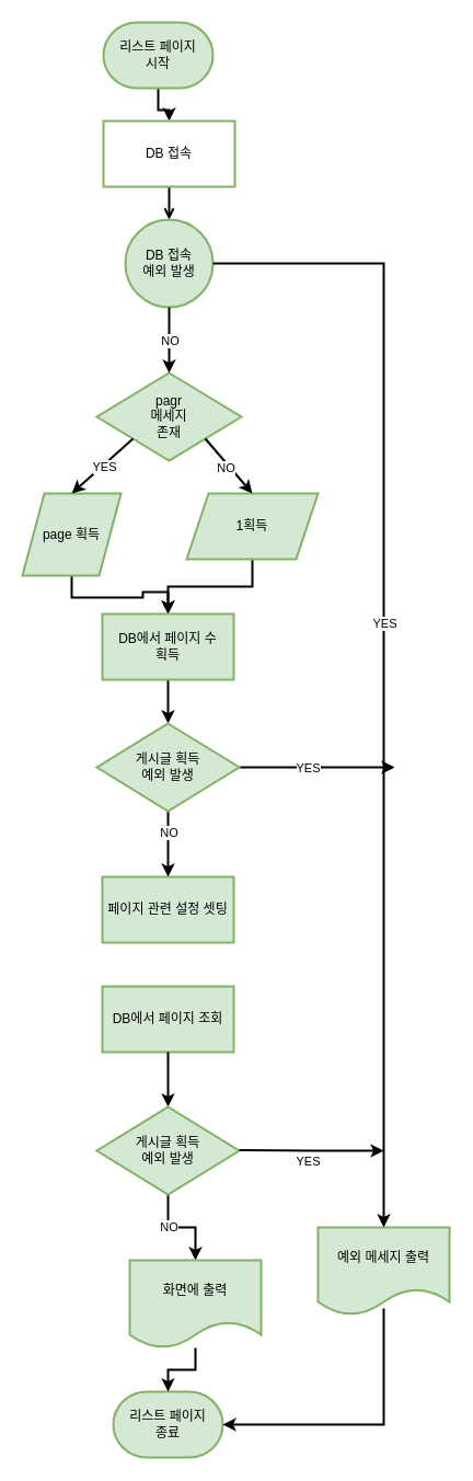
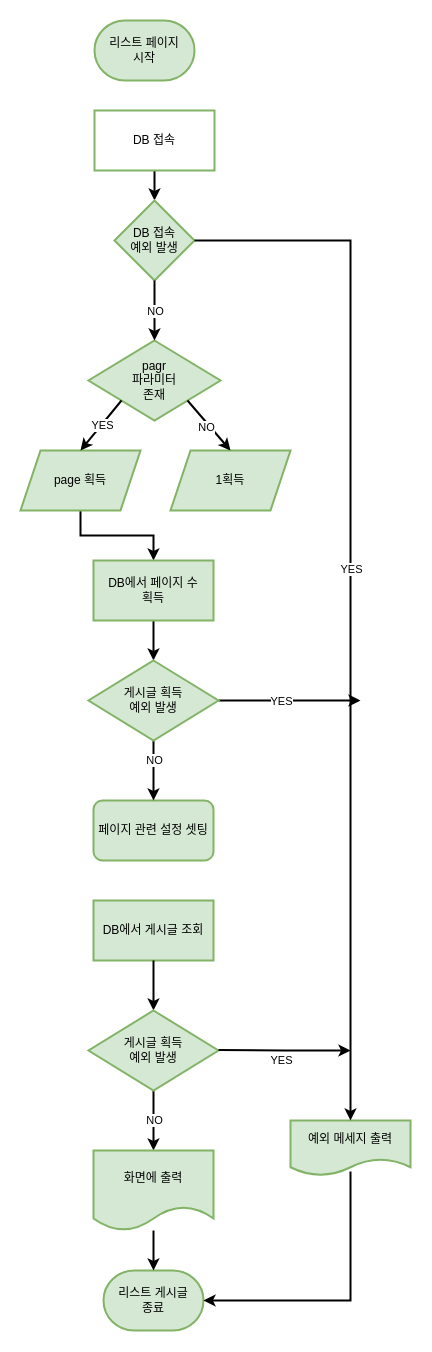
  <mxCell id="0" />
  <mxCell id="1" parent="0" />
- <mxCell id="2" value="" style="edgeStyle=orthogonalEdgeStyle;rounded=0;orthogonalLoop=1;jettySize=auto;html=1;strokeWidth=2;" edge="1" parent="1" source="3" target="5"><mxGeometry relative="1" as="geometry" /></mxCell>
  <mxCell id="3" value="리스트 페이지&lt;br&gt;시작" style="strokeWidth=2;html=1;shape=mxgraph.flowchart.terminator;whiteSpace=wrap;fillColor=#d5e8d4;strokeColor=#82b366;" vertex="1" parent="1"><mxGeometry x="94" y="20" width="100" height="60" as="geometry" /></mxCell>
- <mxCell id="4" value="" style="edgeStyle=orthogonalEdgeStyle;rounded=0;orthogonalLoop=1;jettySize=auto;html=1;strokeWidth=2;endArrow=open;" edge="1" parent="1" source="5" target="6"><mxGeometry relative="1" as="geometry" /></mxCell>
+ <mxCell id="4" value="" style="edgeStyle=orthogonalEdgeStyle;rounded=0;orthogonalLoop=1;jettySize=auto;html=1;strokeWidth=2;" edge="1" parent="1" source="5" target="6"><mxGeometry relative="1" as="geometry" /></mxCell>
  <mxCell id="5" value="DB 접속" style="whiteSpace=wrap;html=1;strokeWidth=2;fillColor=#ffffff;strokeColor=#82b366;" vertex="1" parent="1"><mxGeometry x="94" y="110" width="120" height="60" as="geometry" /></mxCell>
- <mxCell id="6" value="DB 접속&lt;br&gt;예외 발생" style="ellipse;whiteSpace=wrap;html=1;fillColor=#d5e8d4;strokeColor=#82b366;strokeWidth=2;" vertex="1" parent="1"><mxGeometry x="114" y="200" width="80" height="80" as="geometry" /></mxCell>
- <mxCell id="7" value="예외 메세지 출력" style="shape=document;whiteSpace=wrap;html=1;boundedLbl=1;fillColor=#d5e8d4;strokeColor=#82b366;strokeWidth=2;" vertex="1" parent="1"><mxGeometry x="290" y="1120" width="120" height="80" as="geometry" /></mxCell>
- <mxCell id="8" value="리스트 페이지&lt;br&gt;종료" style="strokeWidth=2;html=1;shape=mxgraph.flowchart.terminator;whiteSpace=wrap;fillColor=#d5e8d4;strokeColor=#82b366;" vertex="1" parent="1"><mxGeometry x="103" y="1270" width="100" height="60" as="geometry" /></mxCell>
+ <mxCell id="6" value="DB 접속&lt;br&gt;예외 발생" style="rhombus;whiteSpace=wrap;html=1;fillColor=#d5e8d4;strokeColor=#82b366;strokeWidth=2;" vertex="1" parent="1"><mxGeometry x="114" y="200" width="80" height="80" as="geometry" /></mxCell>
+ <mxCell id="7" value="예외 메세지 출력" style="shape=document;whiteSpace=wrap;html=1;boundedLbl=1;fillColor=#d5e8d4;strokeColor=#82b366;strokeWidth=2;" vertex="1" parent="1"><mxGeometry x="290" y="1120" width="120" height="55" as="geometry" /></mxCell>
+ <mxCell id="8" value="리스트 게시글&lt;br&gt;종료" style="strokeWidth=2;html=1;shape=mxgraph.flowchart.terminator;whiteSpace=wrap;fillColor=#d5e8d4;strokeColor=#82b366;" vertex="1" parent="1"><mxGeometry x="103" y="1270" width="100" height="60" as="geometry" /></mxCell>
  <mxCell id="9" value="" style="endArrow=classic;html=1;rounded=0;entryX=1;entryY=0.5;entryDx=0;entryDy=0;entryPerimeter=0;exitX=0.5;exitY=0.925;exitDx=0;exitDy=0;exitPerimeter=0;strokeWidth=2;" edge="1" parent="1" source="7" target="8"><mxGeometry width="50" height="50" relative="1" as="geometry"><mxPoint x="480" y="460" as="sourcePoint" /><mxPoint x="220" y="560" as="targetPoint" /><Array as="points"><mxPoint x="350" y="1300" /></Array></mxGeometry></mxCell>
- <mxCell id="10" value="pagr&lt;br&gt;메세지&lt;br&gt;존재" style="rhombus;whiteSpace=wrap;html=1;fillColor=#d5e8d4;strokeColor=#82b366;strokeWidth=2;" vertex="1" parent="1"><mxGeometry x="88" y="340" width="132" height="80" as="geometry" /></mxCell>
- <mxCell id="11" value="" style="edgeStyle=orthogonalEdgeStyle;rounded=0;orthogonalLoop=1;jettySize=auto;html=1;strokeWidth=2;" edge="1" parent="1" source="12" target="24"><mxGeometry relative="1" as="geometry" /></mxCell>
+ <mxCell id="10" value="pagr&lt;br&gt;파라미터&lt;br&gt;존재" style="rhombus;whiteSpace=wrap;html=1;fillColor=#d5e8d4;strokeColor=#82b366;strokeWidth=2;" vertex="1" parent="1"><mxGeometry x="88" y="340" width="132" height="80" as="geometry" /></mxCell>
  <mxCell id="12" value="1획득" style="shape=parallelogram;perimeter=parallelogramPerimeter;whiteSpace=wrap;html=1;fixedSize=1;fillColor=#d5e8d4;strokeColor=#82b366;strokeWidth=2;" vertex="1" parent="1"><mxGeometry x="170" y="450" width="120" height="60" as="geometry" /></mxCell>
  <mxCell id="13" value="" style="edgeStyle=orthogonalEdgeStyle;rounded=0;orthogonalLoop=1;jettySize=auto;html=1;strokeWidth=2;" edge="1" parent="1" source="14" target="24"><mxGeometry relative="1" as="geometry" /></mxCell>
- <mxCell id="14" value="page 획득" style="shape=parallelogram;perimeter=parallelogramPerimeter;whiteSpace=wrap;html=1;fixedSize=1;fillColor=#d5e8d4;strokeColor=#82b366;strokeWidth=2;" vertex="1" parent="1"><mxGeometry x="20" y="450" width="90" height="75" as="geometry" /></mxCell>
+ <mxCell id="14" value="page 획득" style="shape=parallelogram;perimeter=parallelogramPerimeter;whiteSpace=wrap;html=1;fixedSize=1;fillColor=#d5e8d4;strokeColor=#82b366;strokeWidth=2;" vertex="1" parent="1"><mxGeometry x="20" y="450" width="120" height="60" as="geometry" /></mxCell>
  <mxCell id="15" value="" style="endArrow=classic;html=1;rounded=0;exitX=0;exitY=1;exitDx=0;exitDy=0;entryX=0.5;entryY=0;entryDx=0;entryDy=0;strokeWidth=2;" edge="1" parent="1" source="10" target="14"><mxGeometry relative="1" as="geometry"><mxPoint x="80" y="440" as="sourcePoint" /><mxPoint x="130" y="410" as="targetPoint" /><Array as="points" /></mxGeometry></mxCell>
  <mxCell id="16" value="YES" style="edgeLabel;html=1;align=center;verticalAlign=middle;resizable=0;points=[];" vertex="1" connectable="0" parent="15"><mxGeometry x="-0.067" y="1" relative="1" as="geometry"><mxPoint x="-1" y="1" as="offset" /></mxGeometry></mxCell>
  <mxCell id="17" value="" style="endArrow=classic;html=1;rounded=0;exitX=1;exitY=1;exitDx=0;exitDy=0;entryX=0.5;entryY=0;entryDx=0;entryDy=0;strokeWidth=2;" edge="1" parent="1" source="10" target="12"><mxGeometry relative="1" as="geometry"><mxPoint x="80" y="440" as="sourcePoint" /><mxPoint x="240" y="440" as="targetPoint" /></mxGeometry></mxCell>
  <mxCell id="18" value="NO" style="edgeLabel;html=1;align=center;verticalAlign=middle;resizable=0;points=[];" vertex="1" connectable="0" parent="17"><mxGeometry x="0.159" y="2" relative="1" as="geometry"><mxPoint x="-8" y="-1" as="offset" /></mxGeometry></mxCell>
  <mxCell id="19" value="" style="endArrow=classic;html=1;rounded=0;exitX=1;exitY=0.5;exitDx=0;exitDy=0;entryX=0.5;entryY=0;entryDx=0;entryDy=0;strokeWidth=2;" edge="1" parent="1" source="6" target="7"><mxGeometry relative="1" as="geometry"><mxPoint x="258" y="215" as="sourcePoint" /><mxPoint x="194" y="265" as="targetPoint" /><Array as="points"><mxPoint x="350" y="240" /></Array></mxGeometry></mxCell>
  <mxCell id="20" value="YES" style="edgeLabel;html=1;align=center;verticalAlign=middle;resizable=0;points=[];" vertex="1" connectable="0" parent="19"><mxGeometry x="-0.067" y="1" relative="1" as="geometry"><mxPoint x="-1" y="1" as="offset" /></mxGeometry></mxCell>
  <mxCell id="21" value="" style="endArrow=classic;html=1;rounded=0;entryX=0.5;entryY=0;entryDx=0;entryDy=0;exitX=0.5;exitY=1;exitDx=0;exitDy=0;strokeWidth=2;" edge="1" parent="1" source="6" target="10"><mxGeometry relative="1" as="geometry"><mxPoint x="160" y="290" as="sourcePoint" /><mxPoint x="240" y="330" as="targetPoint" /></mxGeometry></mxCell>
  <mxCell id="22" value="NO" style="edgeLabel;html=1;align=center;verticalAlign=middle;resizable=0;points=[];" vertex="1" connectable="0" parent="21"><mxGeometry x="0.159" y="2" relative="1" as="geometry"><mxPoint x="-2" y="-5" as="offset" /></mxGeometry></mxCell>
  <mxCell id="23" value="" style="edgeStyle=orthogonalEdgeStyle;rounded=0;orthogonalLoop=1;jettySize=auto;html=1;strokeWidth=2;" edge="1" parent="1" source="24" target="32"><mxGeometry relative="1" as="geometry" /></mxCell>
  <mxCell id="24" value="DB에서 페이지 수&lt;br&gt;획득" style="rounded=0;whiteSpace=wrap;html=1;fillColor=#d5e8d4;strokeColor=#82b366;strokeWidth=2;" vertex="1" parent="1"><mxGeometry x="93" y="560" width="120" height="60" as="geometry" /></mxCell>
- <mxCell id="25" value="페이지 관련 설정 셋팅" style="whiteSpace=wrap;html=1;fillColor=#d5e8d4;strokeColor=#82b366;rounded=0;strokeWidth=2;" vertex="1" parent="1"><mxGeometry x="93" y="800" width="120" height="60" as="geometry" /></mxCell>
+ <mxCell id="25" value="페이지 관련 설정 셋팅" style="whiteSpace=wrap;html=1;fillColor=#d5e8d4;strokeColor=#82b366;strokeWidth=2;rounded=1;" vertex="1" parent="1"><mxGeometry x="93" y="800" width="120" height="60" as="geometry" /></mxCell>
  <mxCell id="26" value="" style="edgeStyle=orthogonalEdgeStyle;rounded=0;orthogonalLoop=1;jettySize=auto;html=1;strokeWidth=2;" edge="1" parent="1" source="36" target="29"><mxGeometry relative="1" as="geometry" /></mxCell>
- <mxCell id="27" value="DB에서 페이지 조회" style="whiteSpace=wrap;html=1;fillColor=#d5e8d4;strokeColor=#82b366;rounded=0;strokeWidth=2;" vertex="1" parent="1"><mxGeometry x="93" y="900" width="120" height="60" as="geometry" /></mxCell>
+ <mxCell id="27" value="DB에서 게시글 조회" style="whiteSpace=wrap;html=1;fillColor=#d5e8d4;strokeColor=#82b366;rounded=0;strokeWidth=2;" vertex="1" parent="1"><mxGeometry x="93" y="900" width="120" height="60" as="geometry" /></mxCell>
  <mxCell id="28" value="" style="edgeStyle=orthogonalEdgeStyle;rounded=0;orthogonalLoop=1;jettySize=auto;html=1;strokeWidth=2;" edge="1" parent="1" source="29" target="8"><mxGeometry relative="1" as="geometry" /></mxCell>
- <mxCell id="29" value="화면에 출력" style="shape=document;whiteSpace=wrap;html=1;boundedLbl=1;fillColor=#d5e8d4;strokeColor=#82b366;rounded=0;strokeWidth=2;" vertex="1" parent="1"><mxGeometry x="118" y="1150" width="120" height="80" as="geometry" /></mxCell>
+ <mxCell id="29" value="화면에 출력" style="shape=document;whiteSpace=wrap;html=1;boundedLbl=1;fillColor=#d5e8d4;strokeColor=#82b366;rounded=0;strokeWidth=2;" vertex="1" parent="1"><mxGeometry x="93" y="1150" width="120" height="80" as="geometry" /></mxCell>
  <mxCell id="30" value="" style="edgeStyle=orthogonalEdgeStyle;rounded=0;orthogonalLoop=1;jettySize=auto;html=1;strokeWidth=2;" edge="1" parent="1" source="32"><mxGeometry relative="1" as="geometry"><mxPoint x="360" y="700" as="targetPoint" /></mxGeometry></mxCell>
  <mxCell id="31" value="" style="edgeStyle=orthogonalEdgeStyle;rounded=0;orthogonalLoop=1;jettySize=auto;html=1;strokeWidth=2;" edge="1" parent="1" source="32" target="25"><mxGeometry relative="1" as="geometry" /></mxCell>
  <mxCell id="32" value="게시글 획득&lt;br&gt;예외 발생" style="rhombus;whiteSpace=wrap;html=1;strokeWidth=2;fillColor=#d5e8d4;strokeColor=#82b366;" vertex="1" parent="1"><mxGeometry x="88" y="660" width="130" height="80" as="geometry" /></mxCell>
  <mxCell id="33" value="YES" style="edgeLabel;html=1;align=center;verticalAlign=middle;resizable=0;points=[];" vertex="1" connectable="0" parent="1"><mxGeometry x="280.001" y="700.002" as="geometry" /></mxCell>
  <mxCell id="34" value="NO" style="edgeLabel;html=1;align=center;verticalAlign=middle;resizable=0;points=[];" vertex="1" connectable="0" parent="1"><mxGeometry x="153.004" y="759.999" as="geometry" /></mxCell>
  <mxCell id="35" value="" style="edgeStyle=orthogonalEdgeStyle;rounded=0;orthogonalLoop=1;jettySize=auto;html=1;strokeWidth=2;" edge="1" parent="1" source="27" target="36"><mxGeometry relative="1" as="geometry"><mxPoint x="154" y="960" as="sourcePoint" /><mxPoint x="153" y="1169" as="targetPoint" /></mxGeometry></mxCell>
  <mxCell id="36" value="게시글 획득&lt;br&gt;예외 발생" style="rhombus;whiteSpace=wrap;html=1;strokeWidth=2;fillColor=#d5e8d4;strokeColor=#82b366;" vertex="1" parent="1"><mxGeometry x="88" y="1010" width="130" height="80" as="geometry" /></mxCell>
  <mxCell id="37" value="" style="edgeStyle=orthogonalEdgeStyle;rounded=0;orthogonalLoop=1;jettySize=auto;html=1;strokeWidth=2;" edge="1" parent="1"><mxGeometry relative="1" as="geometry"><mxPoint x="218" y="1049.5" as="sourcePoint" /><mxPoint x="350" y="1050" as="targetPoint" /></mxGeometry></mxCell>
  <mxCell id="38" value="YES" style="edgeLabel;html=1;align=center;verticalAlign=middle;resizable=0;points=[];" vertex="1" connectable="0" parent="1"><mxGeometry x="280.001" y="1059.502" as="geometry" /></mxCell>
  <mxCell id="39" value="NO" style="edgeLabel;html=1;align=center;verticalAlign=middle;resizable=0;points=[];" vertex="1" connectable="0" parent="1"><mxGeometry x="153.004" y="1119.999" as="geometry" /></mxCell>
